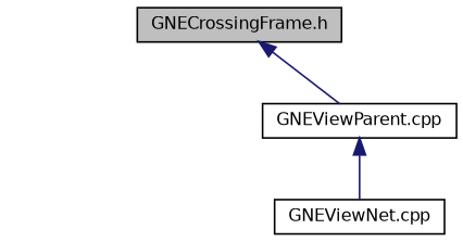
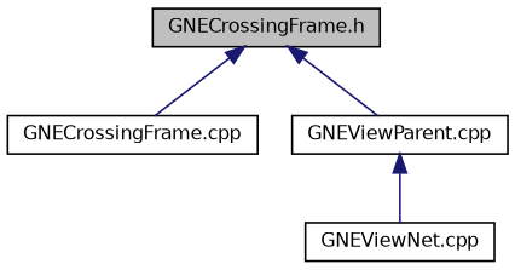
  digraph {
    node [color=black fillcolor=white fontname=Helvetica fontsize=10 shape=record style=filled]
    edge [color=midnightblue dir=back fontname=Helvetica fontsize=10 labelfontname=Helvetica labelfontsize=10 style=solid]
    n1 [fillcolor=grey75 fontcolor=black height=0.2 label="GNECrossingFrame.h" width=0.4]
+   n2 [height=0.2 label="GNECrossingFrame.cpp" width=0.4]
    n3 [height=0.2 label="GNEViewParent.cpp" width=0.4]
    n4 [height=0.2 label="GNEViewNet.cpp" width=0.4]
+   n1 -> n2
    n1 -> n3
    n3 -> n4
  }
